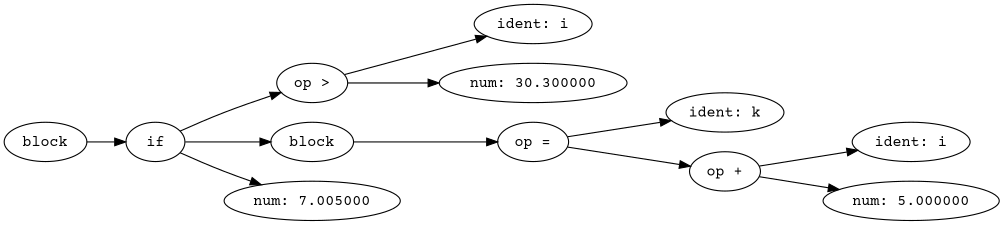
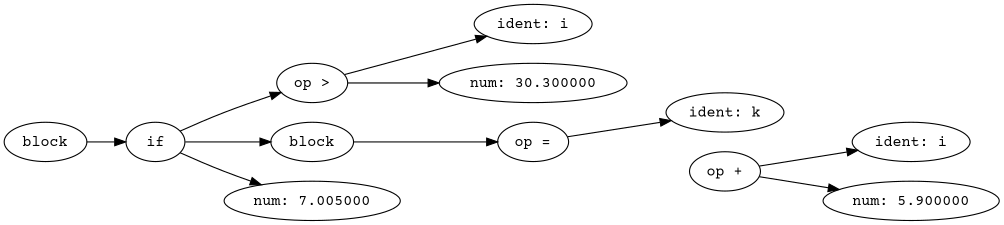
  digraph {
    fontname="Courier Prime"
    rankdir=LR
    node [fontname="Courier Prime"]
    edge [fontname="Courier Prime"]
    n1 [label=block]
    n2 [label=if]
    n3 [label="op >"]
    n4 [label=block]
    n5 [label="num: 7.005000"]
    n6 [label="ident: i"]
    n7 [label="num: 30.300000"]
    n8 [label="op ="]
    n9 [label="ident: k"]
    n10 [label="op +"]
    n11 [label="ident: i"]
-   n12 [label="num: 5.000000"]
+   n12 [label="num: 5.900000"]
    n1 -> n2
    n2 -> n3
    n2 -> n4
    n2 -> n5
    n3 -> n6
    n3 -> n7
    n4 -> n8
    n8 -> n9
-   n8 -> n10
    n10 -> n11
    n10 -> n12
  }
